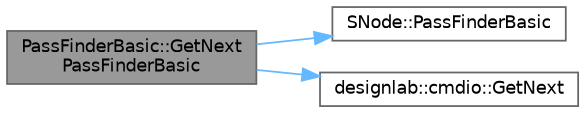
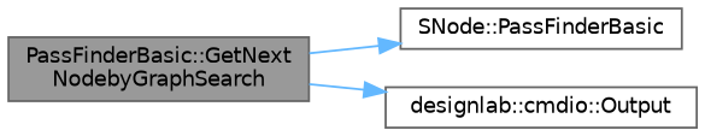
  digraph {
    rankdir=LR
    node [color=grey40 fillcolor=white fontname=Helvetica fontsize=10 shape=box style=filled]
    edge [color=steelblue1 fontname=Helvetica fontsize=10 labelfontname=Helvetica labelfontsize=10 style=solid]
-   n1 [color=gray40 fillcolor=grey60 fontcolor=black height=0.2 label="PassFinderBasic::GetNext\lPassFinderBasic" width=0.4]
+   n1 [color=gray40 fillcolor=grey60 fontcolor=black height=0.2 label="PassFinderBasic::GetNext\lNodebyGraphSearch" width=0.4]
    n2 [height=0.2 label="SNode::PassFinderBasic" width=0.4]
-   n3 [height=0.2 label="designlab::cmdio::GetNext" width=0.4]
+   n3 [height=0.2 label="designlab::cmdio::Output" width=0.4]
    n1 -> n2
    n1 -> n3
  }
